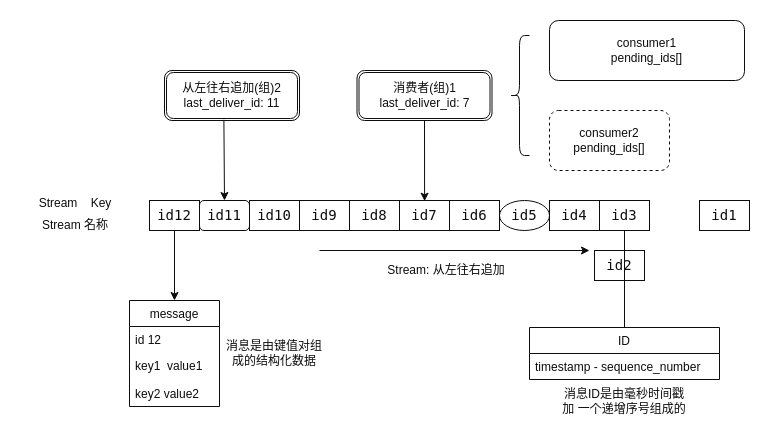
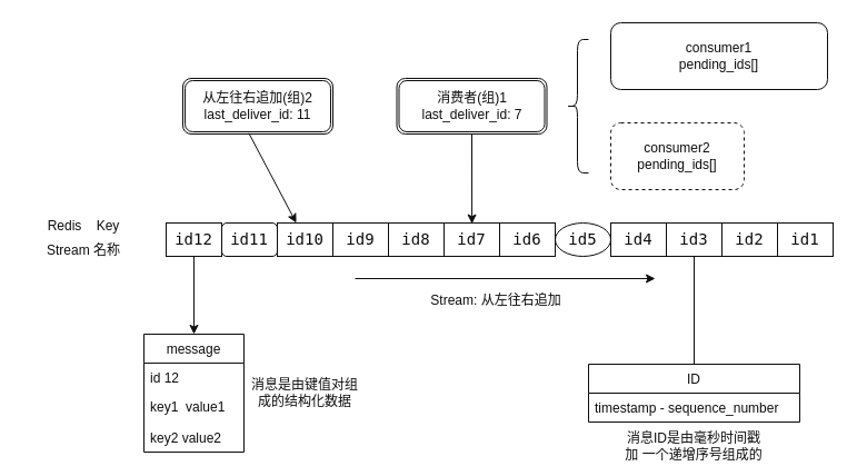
  <mxCell id="0" />
  <mxCell id="1" parent="0" />
  <mxCell id="2" value="&lt;pre style=&quot;font-size: 14px&quot;&gt;id7&lt;/pre&gt;" style="rounded=0;whiteSpace=wrap;html=1;strokeColor=#0D0D0D;fillColor=none;fontColor=#0D0D0D;" vertex="1" parent="1"><mxGeometry x="399" y="200" width="50" height="30" as="geometry" /></mxCell>
  <mxCell id="3" value="&lt;pre style=&quot;font-size: 14px&quot;&gt;id8&lt;/pre&gt;" style="rounded=0;whiteSpace=wrap;html=1;strokeColor=#0D0D0D;fillColor=none;fontColor=#0D0D0D;" vertex="1" parent="1"><mxGeometry x="349" y="200" width="50" height="30" as="geometry" /></mxCell>
  <mxCell id="4" value="&lt;pre style=&quot;font-size: 14px&quot;&gt;id1&lt;/pre&gt;" style="rounded=0;whiteSpace=wrap;html=1;strokeColor=#0D0D0D;fillColor=none;fontColor=#0D0D0D;" vertex="1" parent="1"><mxGeometry x="699" y="200" width="50" height="30" as="geometry" /></mxCell>
- <mxCell id="5" value="&lt;pre style=&quot;font-size: 14px&quot;&gt;id2&lt;/pre&gt;" style="rounded=0;whiteSpace=wrap;html=1;strokeColor=#0D0D0D;fillColor=none;fontColor=#0D0D0D;" vertex="1" parent="1"><mxGeometry x="594" y="250" width="50" height="30" as="geometry" /></mxCell>
+ <mxCell id="5" value="&lt;pre style=&quot;font-size: 14px&quot;&gt;id2&lt;/pre&gt;" style="rounded=0;whiteSpace=wrap;html=1;strokeColor=#0D0D0D;fillColor=none;fontColor=#0D0D0D;" vertex="1" parent="1"><mxGeometry x="649" y="200" width="50" height="30" as="geometry" /></mxCell>
  <mxCell id="6" value="&lt;pre style=&quot;font-size: 14px&quot;&gt;id3&lt;/pre&gt;" style="rounded=0;whiteSpace=wrap;html=1;strokeColor=#0D0D0D;fillColor=none;fontColor=#0D0D0D;" vertex="1" parent="1"><mxGeometry x="599" y="200" width="50" height="30" as="geometry" /></mxCell>
  <mxCell id="7" value="&lt;pre style=&quot;font-size: 14px&quot;&gt;id4&lt;/pre&gt;" style="rounded=0;whiteSpace=wrap;html=1;strokeColor=#0D0D0D;fillColor=none;fontColor=#0D0D0D;" vertex="1" parent="1"><mxGeometry x="549" y="200" width="50" height="30" as="geometry" /></mxCell>
  <mxCell id="8" value="&lt;pre style=&quot;font-size: 14px&quot;&gt;id5&lt;/pre&gt;" style="ellipse;whiteSpace=wrap;html=1;strokeColor=#0D0D0D;fillColor=none;fontColor=#0D0D0D;" vertex="1" parent="1"><mxGeometry x="499" y="200" width="50" height="30" as="geometry" /></mxCell>
  <mxCell id="9" value="&lt;pre style=&quot;font-size: 14px&quot;&gt;id6&lt;/pre&gt;" style="rounded=0;whiteSpace=wrap;html=1;strokeColor=#0D0D0D;fillColor=none;fontColor=#0D0D0D;" vertex="1" parent="1"><mxGeometry x="449" y="200" width="50" height="30" as="geometry" /></mxCell>
  <mxCell id="10" value="&lt;pre style=&quot;font-size: 14px&quot;&gt;id12&lt;/pre&gt;" style="rounded=0;whiteSpace=wrap;html=1;strokeColor=#0D0D0D;fillColor=none;fontColor=#0D0D0D;" vertex="1" parent="1"><mxGeometry x="149" y="200" width="50" height="30" as="geometry" /></mxCell>
  <mxCell id="11" value="&lt;pre style=&quot;font-size: 14px&quot;&gt;id11&lt;/pre&gt;" style="whiteSpace=wrap;html=1;strokeColor=#0D0D0D;fillColor=none;fontColor=#0D0D0D;rounded=1;" vertex="1" parent="1"><mxGeometry x="199" y="200" width="50" height="30" as="geometry" /></mxCell>
  <mxCell id="12" value="&lt;pre style=&quot;font-size: 14px&quot;&gt;id10&lt;/pre&gt;" style="rounded=0;whiteSpace=wrap;html=1;strokeColor=#0D0D0D;fillColor=none;fontColor=#0D0D0D;" vertex="1" parent="1"><mxGeometry x="249" y="200" width="50" height="30" as="geometry" /></mxCell>
  <mxCell id="13" value="&lt;pre style=&quot;font-size: 14px&quot;&gt;id9&lt;/pre&gt;" style="rounded=0;whiteSpace=wrap;html=1;strokeColor=#0D0D0D;fillColor=none;fontColor=#0D0D0D;" vertex="1" parent="1"><mxGeometry x="299" y="200" width="50" height="30" as="geometry" /></mxCell>
  <mxCell id="14" value="" style="endArrow=classic;html=1;fontColor=#0D0D0D;strokeColor=#0D0D0D;" edge="1" parent="1"><mxGeometry width="50" height="50" relative="1" as="geometry"><mxPoint x="319" y="250" as="sourcePoint" /><mxPoint x="589" y="250" as="targetPoint" /></mxGeometry></mxCell>
  <mxCell id="15" value="Stream: 从左往右追加" style="text;html=1;strokeColor=none;fillColor=none;align=center;verticalAlign=middle;whiteSpace=wrap;rounded=0;fontColor=#0D0D0D;" vertex="1" parent="1"><mxGeometry x="363" y="260" width="166" height="20" as="geometry" /></mxCell>
- <mxCell id="16" value="Stream&amp;nbsp; &amp;nbsp; Key" style="text;html=1;strokeColor=none;fillColor=none;align=center;verticalAlign=middle;whiteSpace=wrap;rounded=0;fontColor=#0D0D0D;" vertex="1" parent="1"><mxGeometry x="20" y="190" width="110" height="25" as="geometry" /></mxCell>
+ <mxCell id="16" value="Redis&amp;nbsp; &amp;nbsp; Key" style="text;html=1;strokeColor=none;fillColor=none;align=center;verticalAlign=middle;whiteSpace=wrap;rounded=0;fontColor=#0D0D0D;" vertex="1" parent="1"><mxGeometry x="20" y="190" width="110" height="25" as="geometry" /></mxCell>
  <mxCell id="17" value="message" style="swimlane;fontStyle=0;childLayout=stackLayout;horizontal=1;startSize=26;fillColor=none;horizontalStack=0;resizeParent=1;resizeParentMax=0;resizeLast=0;collapsible=1;marginBottom=0;strokeColor=#0D0D0D;fontColor=#0D0D0D;" vertex="1" parent="1"><mxGeometry x="129" y="300" width="90" height="106" as="geometry" /></mxCell>
  <mxCell id="18" value="id 12" style="text;strokeColor=none;fillColor=none;align=left;verticalAlign=top;spacingLeft=4;spacingRight=4;overflow=hidden;rotatable=0;points=[[0,0.5],[1,0.5]];portConstraint=eastwest;fontColor=#0D0D0D;" vertex="1" parent="17"><mxGeometry y="26" width="90" height="26" as="geometry" /></mxCell>
  <mxCell id="19" value="key1  value1" style="text;strokeColor=none;fillColor=none;align=left;verticalAlign=top;spacingLeft=4;spacingRight=4;overflow=hidden;rotatable=0;points=[[0,0.5],[1,0.5]];portConstraint=eastwest;fontColor=#0D0D0D;" vertex="1" parent="17"><mxGeometry y="52" width="90" height="28" as="geometry" /></mxCell>
  <mxCell id="20" value="key2 value2" style="text;strokeColor=none;fillColor=none;align=left;verticalAlign=top;spacingLeft=4;spacingRight=4;overflow=hidden;rotatable=0;points=[[0,0.5],[1,0.5]];portConstraint=eastwest;fontColor=#0D0D0D;" vertex="1" parent="17"><mxGeometry y="80" width="90" height="26" as="geometry" /></mxCell>
  <mxCell id="21" value="" style="endArrow=classic;html=1;strokeColor=#0D0D0D;fontColor=#0D0D0D;exitX=0.5;exitY=1;exitDx=0;exitDy=0;entryX=0.5;entryY=0;entryDx=0;entryDy=0;" edge="1" parent="1" source="10" target="17"><mxGeometry width="50" height="50" relative="1" as="geometry"><mxPoint x="289" y="270" as="sourcePoint" /><mxPoint x="339" y="220" as="targetPoint" /></mxGeometry></mxCell>
  <mxCell id="22" value="消息是由键值对组成的结构化数据" style="text;html=1;strokeColor=none;fillColor=none;align=center;verticalAlign=middle;whiteSpace=wrap;rounded=0;fontColor=#0D0D0D;" vertex="1" parent="1"><mxGeometry x="224" y="344.5" width="100" height="17" as="geometry" /></mxCell>
  <mxCell id="23" value="Stream 名称" style="text;html=1;strokeColor=none;fillColor=none;align=center;verticalAlign=middle;whiteSpace=wrap;rounded=0;fontColor=#0D0D0D;" vertex="1" parent="1"><mxGeometry x="40" y="220" width="70" height="10" as="geometry" /></mxCell>
  <mxCell id="24" value="从左往右追加(组)2&lt;br&gt;last_deliver_id: 11" style="shape=ext;double=1;rounded=1;whiteSpace=wrap;html=1;strokeColor=#0D0D0D;fillColor=none;fontColor=#0D0D0D;" vertex="1" parent="1"><mxGeometry x="164" y="70" width="135" height="50" as="geometry" /></mxCell>
- <mxCell id="25" value="" style="endArrow=classic;html=1;strokeColor=#0D0D0D;fontColor=#0D0D0D;exitX=0.44;exitY=0.986;exitDx=0;exitDy=0;exitPerimeter=0;entryX=0.5;entryY=0;entryDx=0;entryDy=0;" edge="1" parent="1" source="24" target="11"><mxGeometry width="50" height="50" relative="1" as="geometry"><mxPoint x="289" y="270" as="sourcePoint" /><mxPoint x="339" y="220" as="targetPoint" /></mxGeometry></mxCell>
+ <mxCell id="25" value="" style="endArrow=classic;html=1;strokeColor=#0D0D0D;fontColor=#0D0D0D;exitX=0.44;exitY=0.986;exitDx=0;exitDy=0;exitPerimeter=0;" edge="1" parent="1" source="24" target="12"><mxGeometry width="50" height="50" relative="1" as="geometry"><mxPoint x="289" y="270" as="sourcePoint" /><mxPoint x="339" y="220" as="targetPoint" /></mxGeometry></mxCell>
  <mxCell id="26" value="消费者(组)1&lt;br&gt;last_deliver_id: 7" style="shape=ext;double=1;rounded=1;whiteSpace=wrap;html=1;strokeColor=#0D0D0D;fillColor=none;fontColor=#0D0D0D;" vertex="1" parent="1"><mxGeometry x="356.5" y="70" width="135" height="50" as="geometry" /></mxCell>
  <mxCell id="27" value="" style="endArrow=classic;html=1;strokeColor=#0D0D0D;fontColor=#0D0D0D;exitX=0.5;exitY=1;exitDx=0;exitDy=0;entryX=0.5;entryY=0;entryDx=0;entryDy=0;" edge="1" parent="1" source="26"><mxGeometry width="50" height="50" relative="1" as="geometry"><mxPoint x="423.5" y="110" as="sourcePoint" /><mxPoint x="424.1" y="200.7" as="targetPoint" /></mxGeometry></mxCell>
  <mxCell id="28" value="consumer1&lt;br&gt;pending_ids[]" style="rounded=1;whiteSpace=wrap;html=1;strokeColor=#0D0D0D;fillColor=none;fontColor=#0D0D0D;" vertex="1" parent="1"><mxGeometry x="549" y="20" width="195" height="60" as="geometry" /></mxCell>
  <mxCell id="29" value="consumer2&lt;br&gt;pending_ids[]" style="rounded=1;whiteSpace=wrap;html=1;strokeColor=#0D0D0D;fillColor=none;fontColor=#0D0D0D;dashed=1;" vertex="1" parent="1"><mxGeometry x="549" y="110" width="120" height="60" as="geometry" /></mxCell>
  <mxCell id="30" value="" style="shape=curlyBracket;whiteSpace=wrap;html=1;rounded=1;strokeColor=#0D0D0D;fillColor=none;fontColor=#0D0D0D;" vertex="1" parent="1"><mxGeometry x="509" y="35" width="20" height="120" as="geometry" /></mxCell>
  <mxCell id="31" value="ID" style="swimlane;fontStyle=0;childLayout=stackLayout;horizontal=1;startSize=26;fillColor=none;horizontalStack=0;resizeParent=1;resizeParentMax=0;resizeLast=0;collapsible=1;marginBottom=0;strokeColor=#0D0D0D;fontColor=#0D0D0D;" vertex="1" parent="1"><mxGeometry x="529" y="327" width="190" height="52" as="geometry" /></mxCell>
  <mxCell id="32" value="timestamp - sequence_number" style="text;strokeColor=none;fillColor=none;align=left;verticalAlign=top;spacingLeft=4;spacingRight=4;overflow=hidden;rotatable=0;points=[[0,0.5],[1,0.5]];portConstraint=eastwest;fontColor=#0D0D0D;" vertex="1" parent="31"><mxGeometry y="26" width="190" height="26" as="geometry" /></mxCell>
  <mxCell id="33" value="" style="endArrow=none;html=1;strokeColor=#0D0D0D;fontColor=#0D0D0D;entryX=0.5;entryY=0;entryDx=0;entryDy=0;" edge="1" parent="1" source="6" target="31"><mxGeometry width="50" height="50" relative="1" as="geometry"><mxPoint x="289" y="270" as="sourcePoint" /><mxPoint x="339" y="220" as="targetPoint" /></mxGeometry></mxCell>
  <mxCell id="34" value="消息ID是由毫秒时间戳 加 一个递增序号组成的" style="text;html=1;strokeColor=none;fillColor=none;align=center;verticalAlign=middle;whiteSpace=wrap;rounded=0;fontColor=#0D0D0D;" vertex="1" parent="1"><mxGeometry x="559" y="396" width="130" height="10" as="geometry" /></mxCell>
